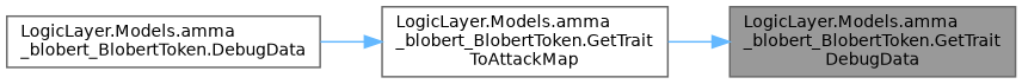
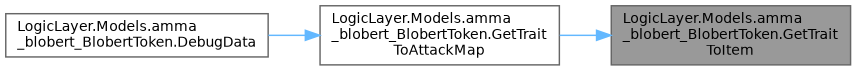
  digraph {
    rankdir=RL
    node [color=grey40 fillcolor=white fontname=Helvetica fontsize=10 shape=box style=filled]
    edge [color=steelblue1 dir=back fontname=Helvetica fontsize=10 labelfontname=Helvetica labelfontsize=10 style=solid]
-   n1 [color=gray40 fillcolor=grey60 fontcolor=black height=0.2 label="LogicLayer.Models.amma\l_blobert_BlobertToken.GetTrait\lDebugData" width=0.4]
+   n1 [color=gray40 fillcolor=grey60 fontcolor=black height=0.2 label="LogicLayer.Models.amma\l_blobert_BlobertToken.GetTrait\lToItem" width=0.4]
    n2 [height=0.2 label="LogicLayer.Models.amma\l_blobert_BlobertToken.GetTrait\lToAttackMap" width=0.4]
    n3 [height=0.2 label="LogicLayer.Models.amma\l_blobert_BlobertToken.DebugData" width=0.4]
    n1 -> n2
    n2 -> n3
  }
